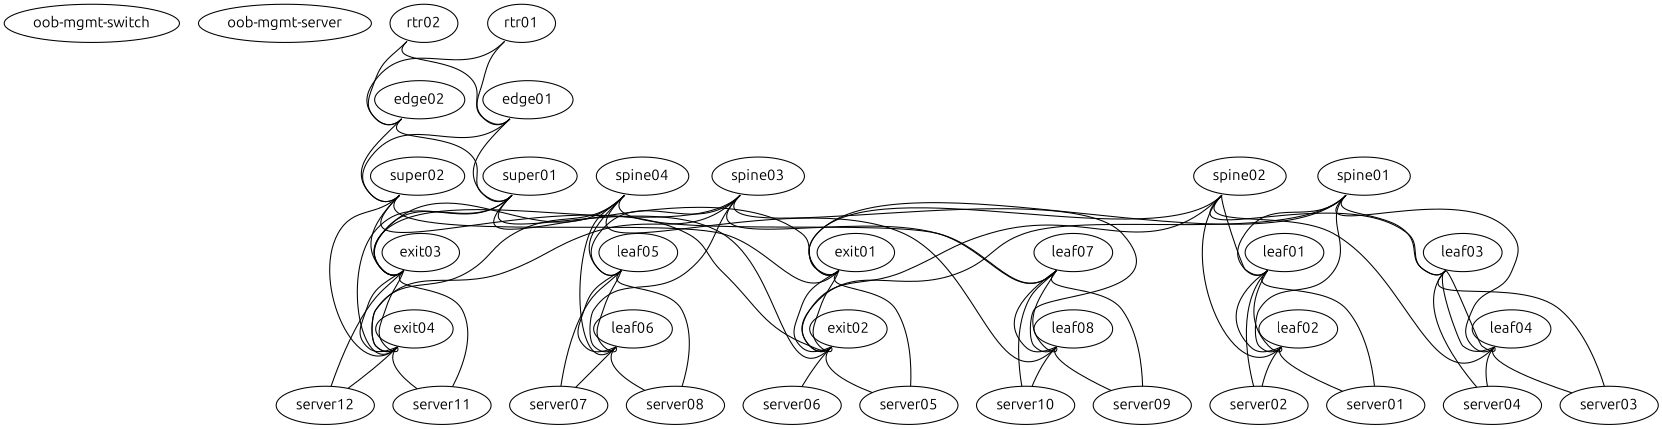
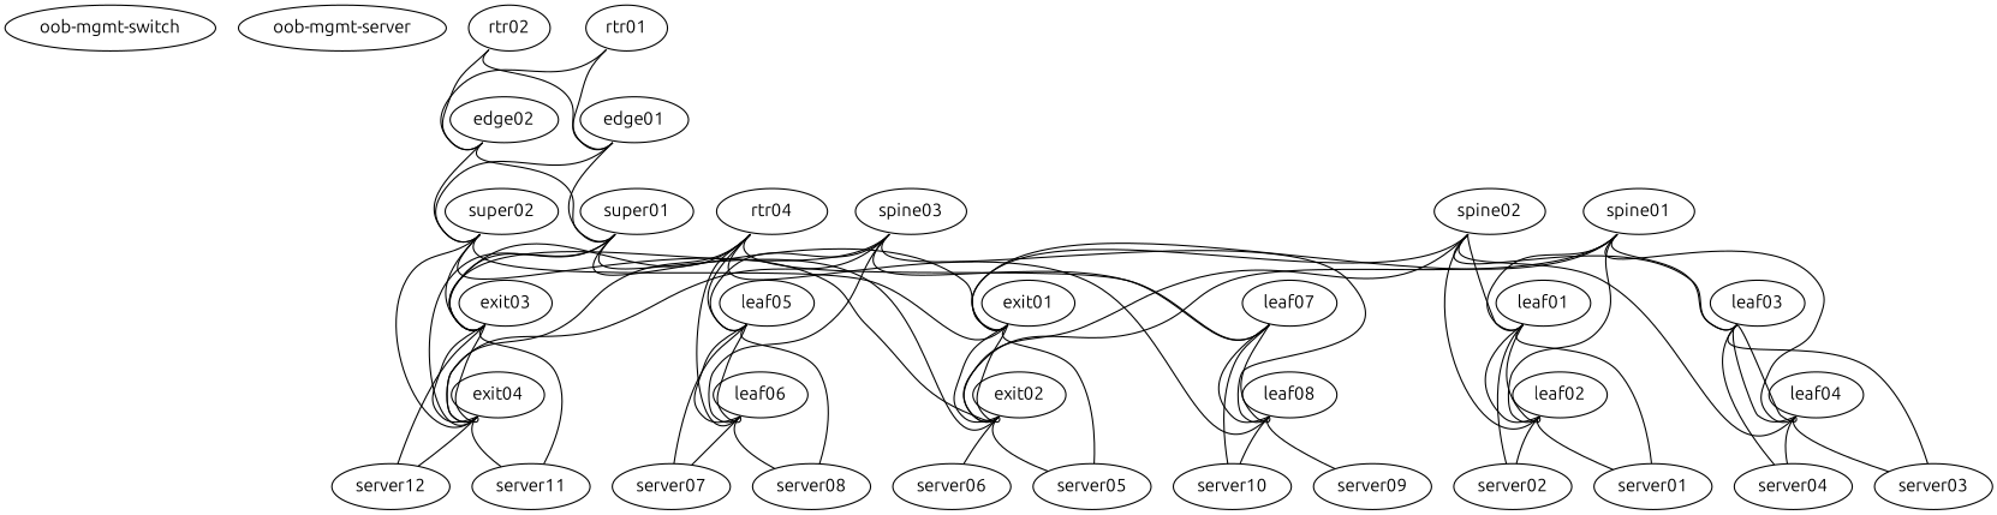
  graph {
    fontname=Ubuntu
    node [config="./helper_scripts/extra_switch_config.sh" fontname=Ubuntu function=leaf os="CumulusCommunity/cumulus-vx" version="3.7.12"]
    edge [fontname=Ubuntu headport=swp49 tailport=swp1]
    "oob-mgmt-switch" [config="./helper_scripts/oob_switch_config.sh" function="oob-switch" mgmt_ip="192.168.200.2" os="" version=""]
    "oob-mgmt-server" [config="./helper_scripts/OOB_Server_Config.sh" function="oob-server" mgmt_ip="192.168.200.1" os="" version=""]
    rtr01 [function=exit]
    edge01 [function=exit]
    edge02 [function=exit]
    super01 [function=spine]
    super02 [function=spine]
    rtr02 [function=exit]
    exit01
    exit02
    exit03
    exit04
    server05 [config="./helper_scripts/extra_server_config.sh" function=host]
    server06 [config="./helper_scripts/extra_server_config.sh" function=host]
    server11 [config="./helper_scripts/extra_server_config.sh" function=host]
    server12 [config="./helper_scripts/extra_server_config.sh" function=host]
    spine01 [function=spine]
    leaf01
    leaf02
    leaf03
    leaf04
    server01 [config="./helper_scripts/extra_server_config.sh" function=host]
    server02 [config="./helper_scripts/extra_server_config.sh" function=host]
    server03 [config="./helper_scripts/extra_server_config.sh" function=host]
    server04 [config="./helper_scripts/extra_server_config.sh" function=host]
    spine02 [function=spine]
    spine03 [function=spine]
    leaf05
    leaf06
    leaf07
    leaf08
    server07 [config="./helper_scripts/extra_server_config.sh" function=host]
    server08 [config="./helper_scripts/extra_server_config.sh" function=host]
    server09 [config="./helper_scripts/extra_server_config.sh" function=host]
    server10 [config="./helper_scripts/extra_server_config.sh" function=host]
-   spine04 [function=spine]
+   spine04 [function=spine label=rtr04]
    rtr01 -- edge01
    rtr01 -- edge02 [tailport=swp2]
    edge01 -- super01
    edge01 -- super02 [tailport=swp2]
    edge02 -- super01 [headport=swp50]
    edge02 -- super02 [headport=swp50 tailport=swp2]
    super01 -- exit01 [headport=swp51]
    super01 -- exit02 [headport=swp51 tailport=swp2]
    super01 -- exit03 [headport=swp51 tailport=swp3]
    super01 -- exit04 [headport=swp51 tailport=swp4]
    super02 -- exit01 [headport=swp52]
    super02 -- exit02 [headport=swp52 tailport=swp2]
    super02 -- exit03 [headport=swp52 tailport=swp3]
    super02 -- exit04 [headport=swp52 tailport=swp4]
    rtr02 -- edge01 [headport=swp50]
    rtr02 -- edge02 [headport=swp50 tailport=swp2]
    exit01 -- exit02 [headport=swp20 tailport=swp20]
    exit01 -- exit02 [headport=swp21 tailport=swp21]
    exit01 -- server05 [headport=eth1]
    exit02 -- server05 [headport=eth2]
    exit02 -- server06 [headport=eth2 tailport=swp2]
    exit03 -- exit04 [headport=swp20 tailport=swp20]
    exit03 -- exit04 [headport=swp21 tailport=swp21]
    exit03 -- server11 [headport=eth1]
    exit03 -- server12 [headport=eth1 tailport=swp2]
    exit04 -- server11 [headport=eth2]
    exit04 -- server12 [headport=eth2 tailport=swp2]
    spine01 -- exit01 [tailport=swp5]
    spine01 -- exit02 [tailport=swp6]
    spine01 -- leaf01
    spine01 -- leaf02 [tailport=swp2]
    spine01 -- leaf03 [tailport=swp3]
    spine01 -- leaf04 [tailport=swp4]
    leaf01 -- leaf02 [headport=swp20 tailport=swp20]
    leaf01 -- leaf02 [headport=swp21 tailport=swp21]
    leaf01 -- server01 [headport=eth1]
    leaf01 -- server02 [headport=eth1 tailport=swp2]
    leaf02 -- server01 [headport=eth2]
    leaf02 -- server02 [headport=eth2 tailport=swp2]
    leaf03 -- leaf04 [headport=swp20 tailport=swp20]
    leaf03 -- leaf04 [headport=swp21 tailport=swp21]
    leaf03 -- server03 [headport=eth1]
    leaf03 -- server04 [headport=eth1 tailport=swp2]
    leaf04 -- server03 [headport=eth2]
    leaf04 -- server04 [headport=eth2 tailport=swp2]
    spine02 -- exit01 [headport=swp50 tailport=swp5]
    spine02 -- exit02 [headport=swp50 tailport=swp6]
    spine02 -- leaf01 [headport=swp50]
    spine02 -- leaf02 [headport=swp50 tailport=swp2]
    spine02 -- leaf03 [headport=swp50 tailport=swp3]
    spine02 -- leaf04 [headport=swp50 tailport=swp4]
    spine03 -- exit03 [tailport=swp5]
    spine03 -- exit04 [tailport=swp6]
    spine03 -- leaf05
    spine03 -- leaf06 [tailport=swp2]
    spine03 -- leaf07 [tailport=swp3]
    spine03 -- leaf08 [tailport=swp4]
    leaf05 -- leaf06 [headport=swp20 tailport=swp20]
    leaf05 -- leaf06 [headport=swp21 tailport=swp21]
    leaf05 -- server07 [headport=eth1]
    leaf05 -- server08 [headport=eth1 tailport=swp2]
    leaf06 -- server07 [headport=eth2]
    leaf06 -- server08 [headport=eth2 tailport=swp2]
    leaf07 -- leaf08 [headport=swp20 tailport=swp20]
    leaf07 -- leaf08 [headport=swp21 tailport=swp21]
-   leaf07 -- server09 [headport=eth1]
    leaf07 -- server10 [headport=eth1 tailport=swp2]
    leaf08 -- server09 [headport=eth2]
    leaf08 -- server10 [headport=eth2 tailport=swp2]
    spine04 -- exit03 [headport=swp50 tailport=swp5]
    spine04 -- exit04 [headport=swp50 tailport=swp6]
    spine04 -- leaf05 [headport=swp50]
    spine04 -- leaf06 [headport=swp50 tailport=swp2]
    spine04 -- leaf07 [headport=swp50 tailport=swp3]
    spine04 -- leaf08 [headport=swp50 tailport=swp4]
  }
